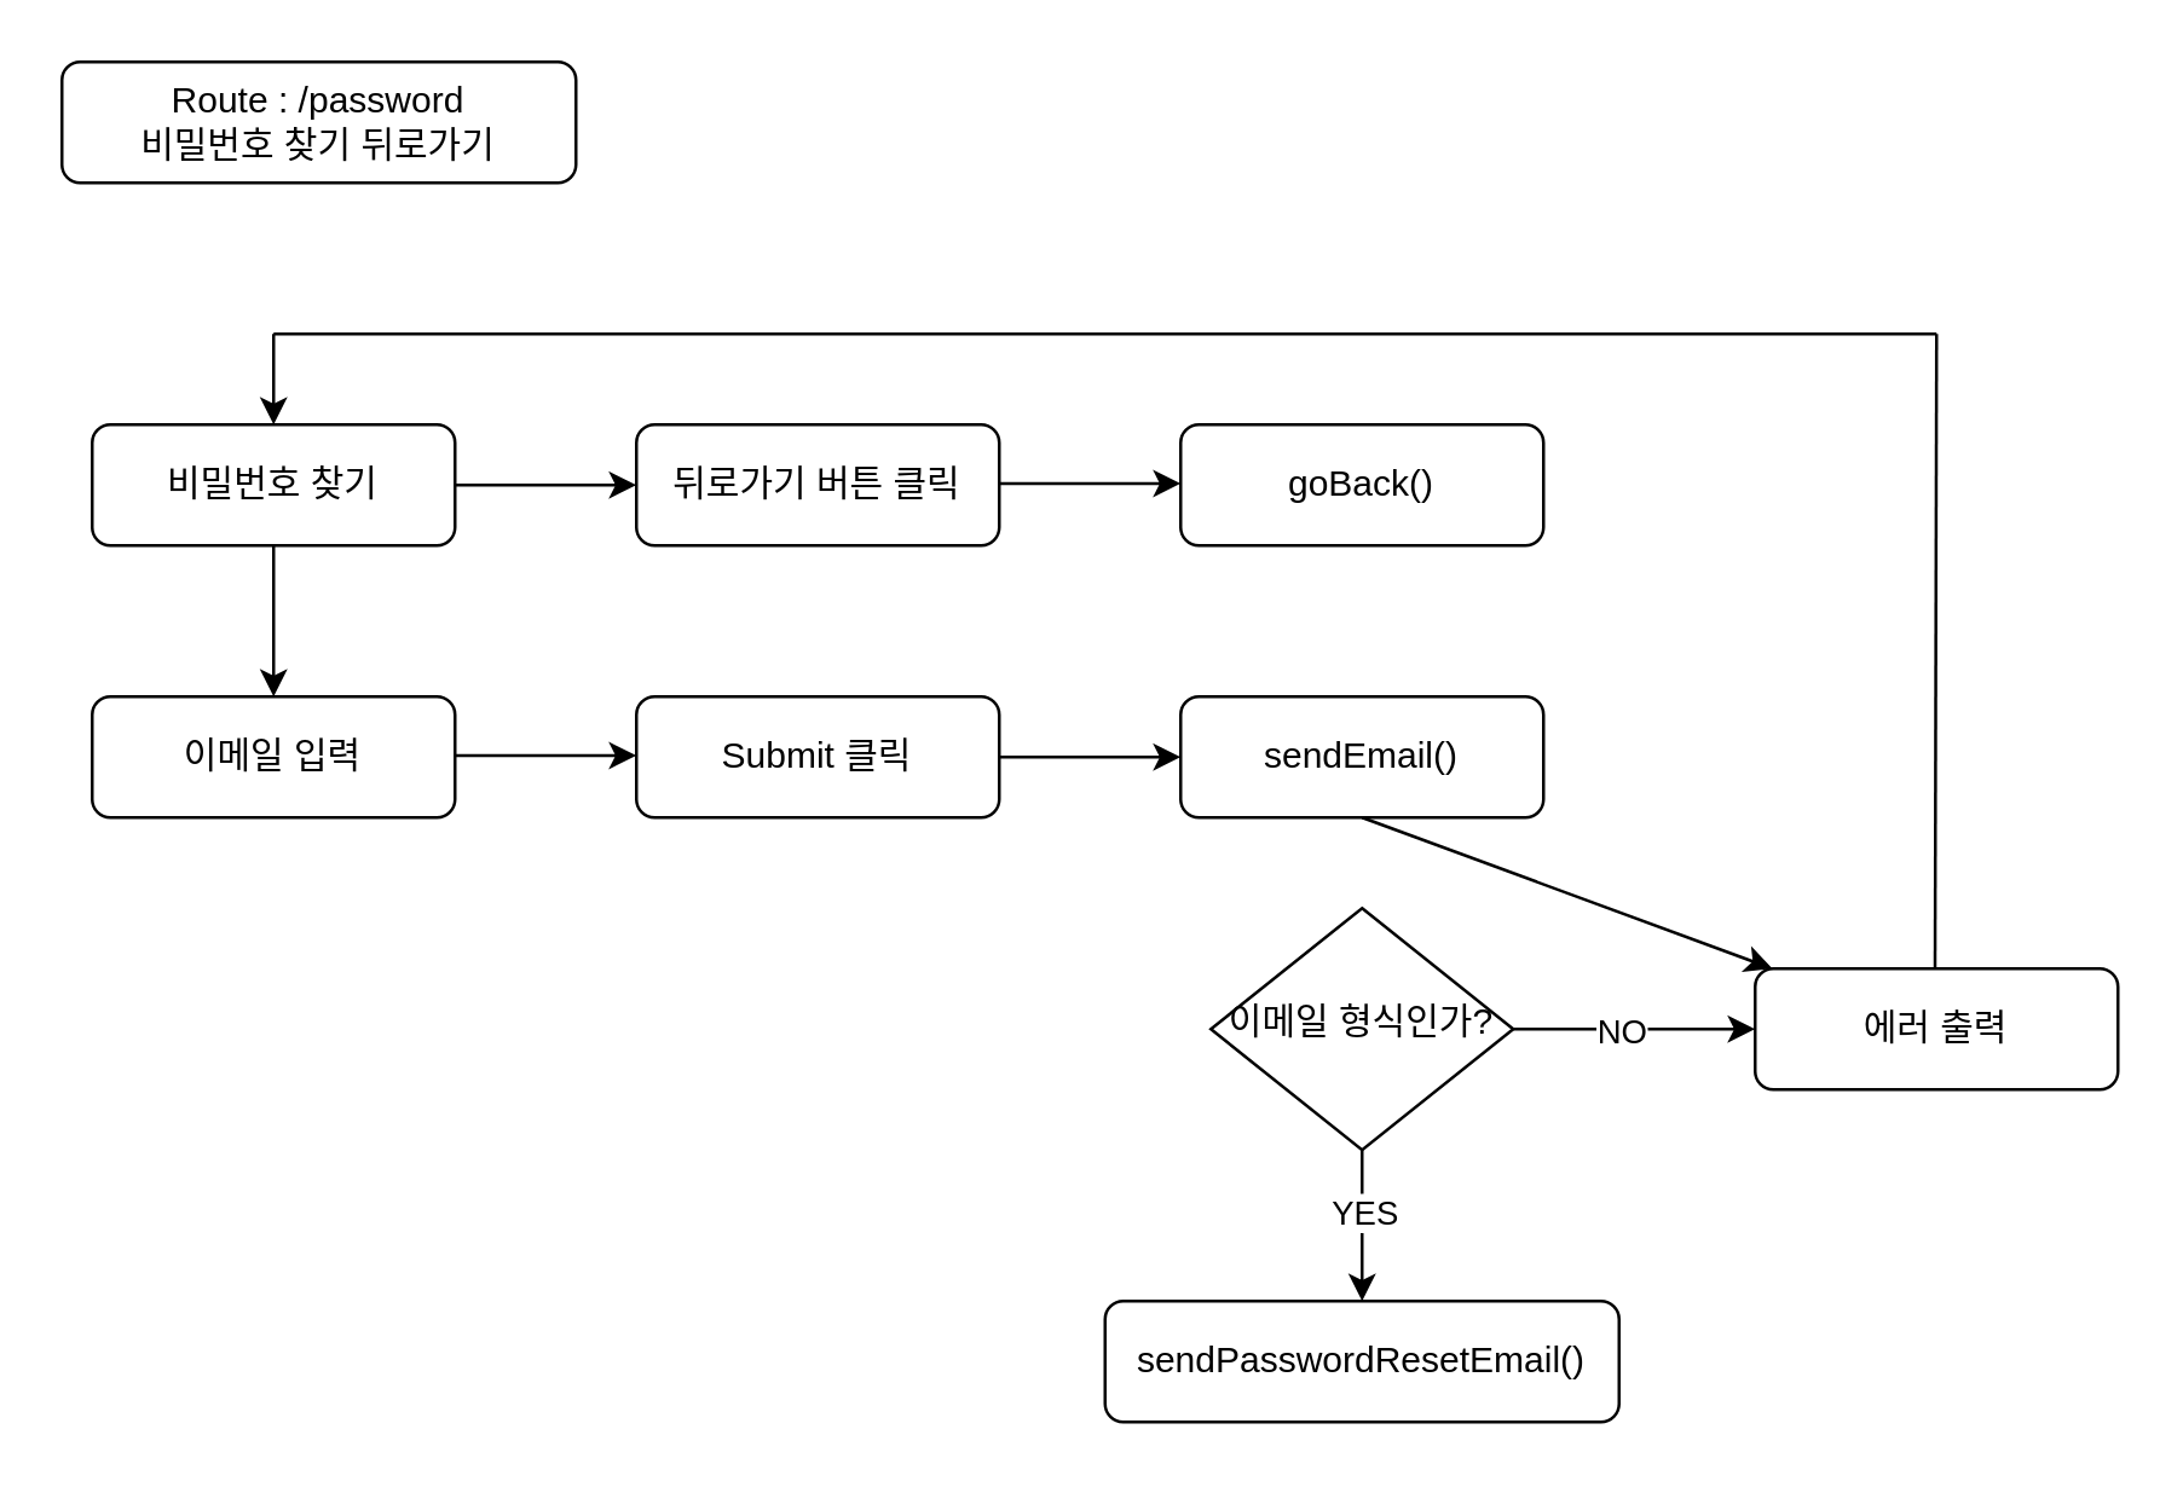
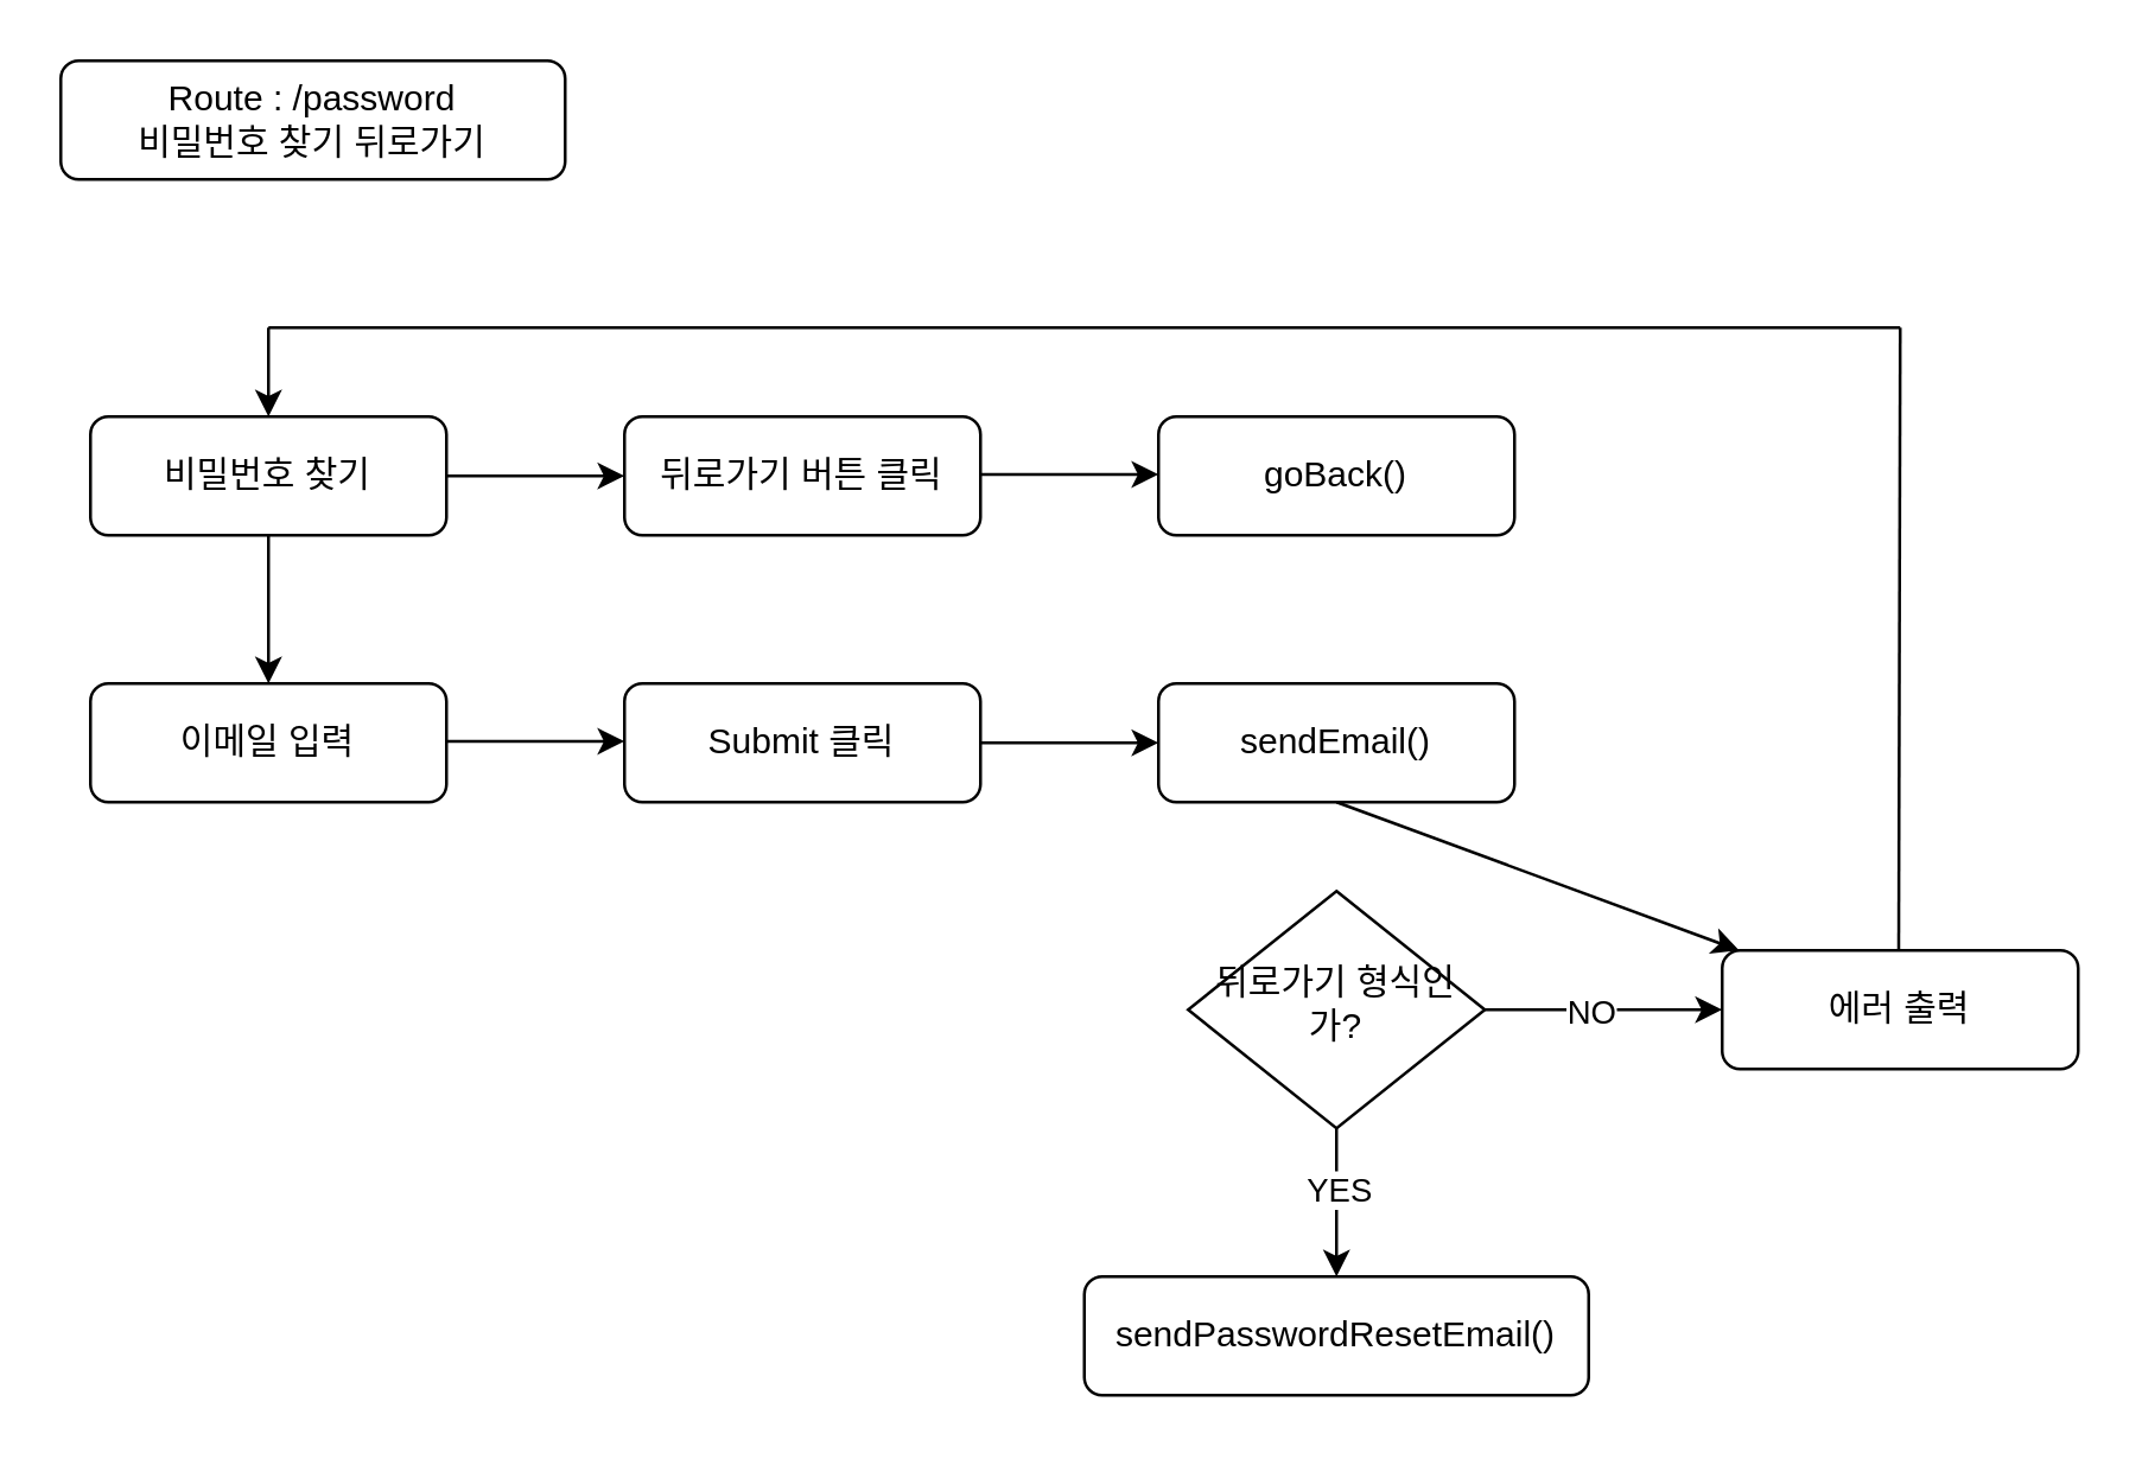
  <mxCell id="0" />
  <mxCell id="1" parent="0" />
  <mxCell id="2" value="비밀번호 찾기" style="rounded=1;whiteSpace=wrap;html=1;fontSize=12;glass=0;strokeWidth=1;shadow=0;" parent="1" vertex="1"><mxGeometry x="30" y="140" width="120" height="40" as="geometry" /></mxCell>
- <mxCell id="3" value="이메일 형식인가?" style="rhombus;whiteSpace=wrap;html=1;shadow=0;fontFamily=Helvetica;fontSize=12;align=center;strokeWidth=1;spacing=6;spacingTop=-4;" parent="1" vertex="1"><mxGeometry x="400" y="300" width="100" height="80" as="geometry" /></mxCell>
+ <mxCell id="3" value="뒤로가기 형식인가?" style="rhombus;whiteSpace=wrap;html=1;shadow=0;fontFamily=Helvetica;fontSize=12;align=center;strokeWidth=1;spacing=6;spacingTop=-4;" parent="1" vertex="1"><mxGeometry x="400" y="300" width="100" height="80" as="geometry" /></mxCell>
  <mxCell id="4" value="goBack()" style="rounded=1;whiteSpace=wrap;html=1;fontSize=12;glass=0;strokeWidth=1;shadow=0;" parent="1" vertex="1"><mxGeometry x="390" y="140" width="120" height="40" as="geometry" /></mxCell>
  <mxCell id="5" value="Route : /password&lt;br&gt;비밀번호 찾기 뒤로가기" style="rounded=1;whiteSpace=wrap;html=1;fontSize=12;glass=0;strokeWidth=1;shadow=0;" vertex="1" parent="1"><mxGeometry x="20" y="20" width="170" height="40" as="geometry" /></mxCell>
  <mxCell id="6" value="" style="endArrow=classic;html=1;rounded=0;exitX=1;exitY=0.5;exitDx=0;exitDy=0;" edge="1" parent="1" source="2"><mxGeometry width="50" height="50" relative="1" as="geometry"><mxPoint x="260" y="310" as="sourcePoint" /><mxPoint x="210" y="160" as="targetPoint" /></mxGeometry></mxCell>
  <mxCell id="7" value="뒤로가기 버튼 클릭" style="rounded=1;whiteSpace=wrap;html=1;fontSize=12;glass=0;strokeWidth=1;shadow=0;" vertex="1" parent="1"><mxGeometry x="210" y="140" width="120" height="40" as="geometry" /></mxCell>
  <mxCell id="8" value="" style="endArrow=classic;html=1;rounded=0;exitX=1;exitY=0.5;exitDx=0;exitDy=0;" edge="1" parent="1"><mxGeometry width="50" height="50" relative="1" as="geometry"><mxPoint x="330" y="159.5" as="sourcePoint" /><mxPoint x="390" y="159.5" as="targetPoint" /></mxGeometry></mxCell>
  <mxCell id="9" value="" style="endArrow=classic;html=1;rounded=0;exitX=0.5;exitY=1;exitDx=0;exitDy=0;" edge="1" parent="1" source="2"><mxGeometry width="50" height="50" relative="1" as="geometry"><mxPoint x="260" y="310" as="sourcePoint" /><mxPoint x="90" y="230" as="targetPoint" /></mxGeometry></mxCell>
  <mxCell id="10" value="이메일 입력" style="rounded=1;whiteSpace=wrap;html=1;fontSize=12;glass=0;strokeWidth=1;shadow=0;" vertex="1" parent="1"><mxGeometry x="30" y="230" width="120" height="40" as="geometry" /></mxCell>
  <mxCell id="11" value="" style="endArrow=classic;html=1;rounded=0;exitX=1;exitY=0.5;exitDx=0;exitDy=0;" edge="1" parent="1"><mxGeometry width="50" height="50" relative="1" as="geometry"><mxPoint x="150" y="249.5" as="sourcePoint" /><mxPoint x="210" y="249.5" as="targetPoint" /></mxGeometry></mxCell>
  <mxCell id="12" value="Submit 클릭" style="rounded=1;whiteSpace=wrap;html=1;fontSize=12;glass=0;strokeWidth=1;shadow=0;" vertex="1" parent="1"><mxGeometry x="210" y="230" width="120" height="40" as="geometry" /></mxCell>
  <mxCell id="13" value="" style="endArrow=classic;html=1;rounded=0;exitX=1;exitY=0.5;exitDx=0;exitDy=0;" edge="1" parent="1" source="12"><mxGeometry width="50" height="50" relative="1" as="geometry"><mxPoint x="340" y="169.5" as="sourcePoint" /><mxPoint x="390" y="250" as="targetPoint" /></mxGeometry></mxCell>
  <mxCell id="14" value="sendEmail()" style="rounded=1;whiteSpace=wrap;html=1;fontSize=12;glass=0;strokeWidth=1;shadow=0;" vertex="1" parent="1"><mxGeometry x="390" y="230" width="120" height="40" as="geometry" /></mxCell>
  <mxCell id="15" value="" style="endArrow=classic;html=1;rounded=0;exitX=0.5;exitY=1;exitDx=0;exitDy=0;" edge="1" parent="1" source="14" target="19"><mxGeometry width="50" height="50" relative="1" as="geometry"><mxPoint x="300" y="310" as="sourcePoint" /><mxPoint x="350" y="260" as="targetPoint" /></mxGeometry></mxCell>
  <mxCell id="16" value="" style="endArrow=classic;html=1;rounded=0;exitX=0.5;exitY=1;exitDx=0;exitDy=0;entryX=0.5;entryY=0;entryDx=0;entryDy=0;" edge="1" parent="1" source="3" target="18"><mxGeometry width="50" height="50" relative="1" as="geometry"><mxPoint x="460" y="280" as="sourcePoint" /><mxPoint x="450" y="420" as="targetPoint" /></mxGeometry></mxCell>
  <mxCell id="17" value="YES&lt;br&gt;" style="edgeLabel;html=1;align=center;verticalAlign=middle;resizable=0;points=[];" vertex="1" connectable="0" parent="16"><mxGeometry x="-0.43" y="3" relative="1" as="geometry"><mxPoint x="-3" y="6" as="offset" /></mxGeometry></mxCell>
  <mxCell id="18" value="sendPasswordResetEmail()" style="rounded=1;whiteSpace=wrap;html=1;fontSize=12;glass=0;strokeWidth=1;shadow=0;" vertex="1" parent="1"><mxGeometry x="365" y="430" width="170" height="40" as="geometry" /></mxCell>
  <mxCell id="19" value="에러 출력" style="rounded=1;whiteSpace=wrap;html=1;fontSize=12;glass=0;strokeWidth=1;shadow=0;" vertex="1" parent="1"><mxGeometry x="580" y="320" width="120" height="40" as="geometry" /></mxCell>
  <mxCell id="20" value="" style="endArrow=classic;html=1;rounded=0;entryX=0;entryY=0.5;entryDx=0;entryDy=0;exitX=1;exitY=0.5;exitDx=0;exitDy=0;" edge="1" parent="1" source="3" target="19"><mxGeometry width="50" height="50" relative="1" as="geometry"><mxPoint x="300" y="320" as="sourcePoint" /><mxPoint x="350" y="270" as="targetPoint" /></mxGeometry></mxCell>
  <mxCell id="21" value="NO&lt;br&gt;" style="edgeLabel;html=1;align=center;verticalAlign=middle;resizable=0;points=[];" vertex="1" connectable="0" parent="20"><mxGeometry x="0.15" y="1" relative="1" as="geometry"><mxPoint x="-11" y="1" as="offset" /></mxGeometry></mxCell>
  <mxCell id="22" value="" style="endArrow=none;html=1;rounded=0;" edge="1" parent="1"><mxGeometry width="50" height="50" relative="1" as="geometry"><mxPoint x="639.5" y="320" as="sourcePoint" /><mxPoint x="640" y="110" as="targetPoint" /></mxGeometry></mxCell>
  <mxCell id="23" value="" style="endArrow=none;html=1;rounded=0;" edge="1" parent="1"><mxGeometry width="50" height="50" relative="1" as="geometry"><mxPoint x="90" y="110" as="sourcePoint" /><mxPoint x="640" y="110" as="targetPoint" /></mxGeometry></mxCell>
  <mxCell id="24" value="" style="endArrow=classic;html=1;rounded=0;entryX=0.5;entryY=0;entryDx=0;entryDy=0;" edge="1" parent="1" target="2"><mxGeometry width="50" height="50" relative="1" as="geometry"><mxPoint x="90" y="110" as="sourcePoint" /><mxPoint x="350" y="260" as="targetPoint" /></mxGeometry></mxCell>
